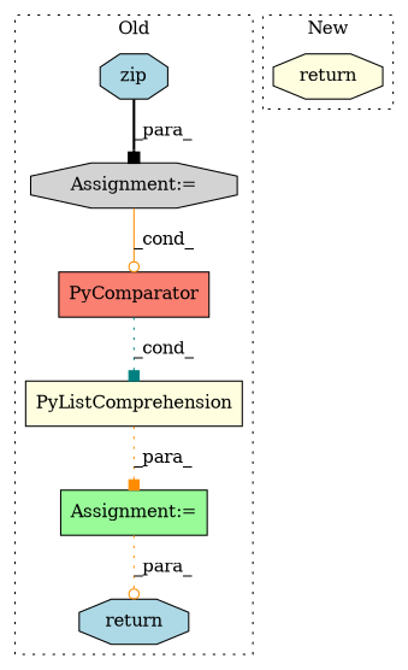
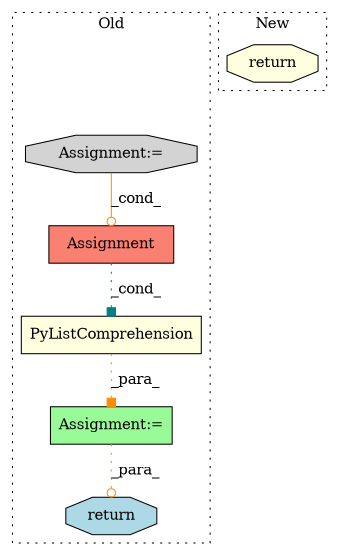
  digraph {
    node [a=7 fillcolor=lightyellow l=12 shape=octagon style=filled]
    edge [arrowhead=box color=darkorange style=dotted]
    n1 [a=109 l=107 label=PyListComprehension s=6218 shape=box]
    n2 [fillcolor=lightgrey label="Assignment:=" s=6023]
-   n3 [a=113 fillcolor=salmon l=26 label=PyComparator s=6291 shape=box]
+   n3 [a=113 fillcolor=salmon l=26 label=Assignment s=6291 shape=box]
    n4 [a=41 fillcolor=lightblue label=return s=6516]
-   n5 [a=32 fillcolor=lightblue l="4,1" label=zip s="6136,6179"]
    n6 [fillcolor=palegreen l=1 label="Assignment:=" s=6335 shape=box]
    n7 [a=41 label=return s=5255]
    subgraph cluster_1 {
      label=Old
      style=dotted
      n1
      n2
      n3
      n4
-     n5
      n6
    }
    subgraph cluster_2 {
      label=New
      style=dotted
      n7
    }
    n1 -> n6 [label=_para_]
    n2 -> n3 [arrowhead=odot label=_cond_ style=solid]
    n3 -> n1 [color=teal label=_cond_]
-   n5 -> n2 [color=black label=_para_ style=bold]
    n6 -> n4 [arrowhead=odot label=_para_]
  }
